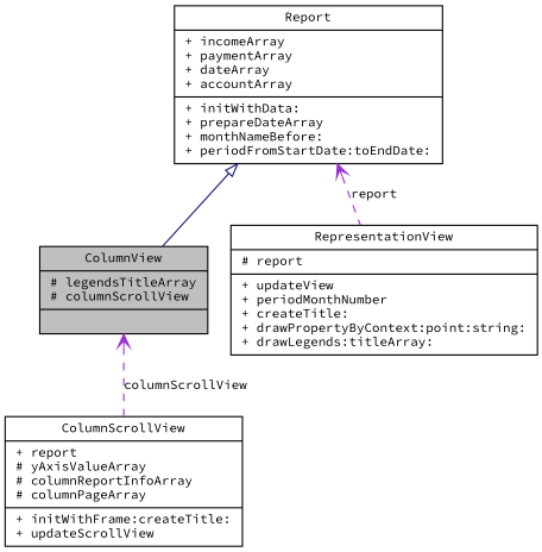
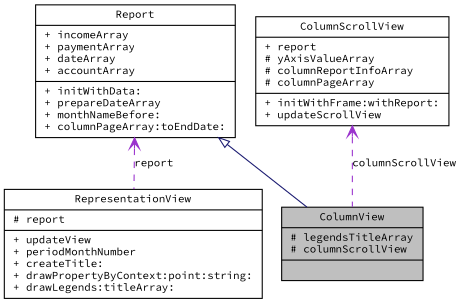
  digraph {
    fontname="Source Code Pro"
    node [color=black fillcolor=white fontname="Source Code Pro" fontsize=10 shape=record style=filled]
    edge [arrowtail=open color=darkorchid3 dir=back fontname="Source Code Pro" fontsize=10 labelfontname=Helvetica labelfontsize=10 style=dashed]
    n1 [fillcolor=grey75 fontcolor=black height=0.2 label="{ColumnView\n|# legendsTitleArray\l# columnScrollView\l|}" width=0.4]
    n2 [height=0.2 label="{RepresentationView\n|# report\l|+ updateView\l+ periodMonthNumber\l+ createTitle:\l+ drawPropertyByContext:point:string:\l+ drawLegends:titleArray:\l}" width=0.4]
-   n3 [height=0.2 label="{Report\n|+ incomeArray\l+ paymentArray\l+ dateArray\l+ accountArray\l|+ initWithData:\l+ prepareDateArray\l+ monthNameBefore:\l+ periodFromStartDate:toEndDate:\l}" width=0.4]
-   n4 [height=0.2 label="{ColumnScrollView\n|+ report\l# yAxisValueArray\l# columnReportInfoArray\l# columnPageArray\l|+ initWithFrame:createTitle:\l+ updateScrollView\l}" width=0.4]
+   n3 [height=0.2 label="{Report\n|+ incomeArray\l+ paymentArray\l+ dateArray\l+ accountArray\l|+ initWithData:\l+ prepareDateArray\l+ monthNameBefore:\l+ columnPageArray:toEndDate:\l}" width=0.4]
+   n4 [height=0.2 label="{ColumnScrollView\n|+ report\l# yAxisValueArray\l# columnReportInfoArray\l# columnPageArray\l|+ initWithFrame:withReport:\l+ updateScrollView\l}" width=0.4]
    n3 -> n1 [arrowtail=empty color=midnightblue style=solid]
    n3 -> n2 [label=report]
-   n1 -> n4 [label=columnScrollView]
+   n4 -> n1 [label=columnScrollView]
  }
